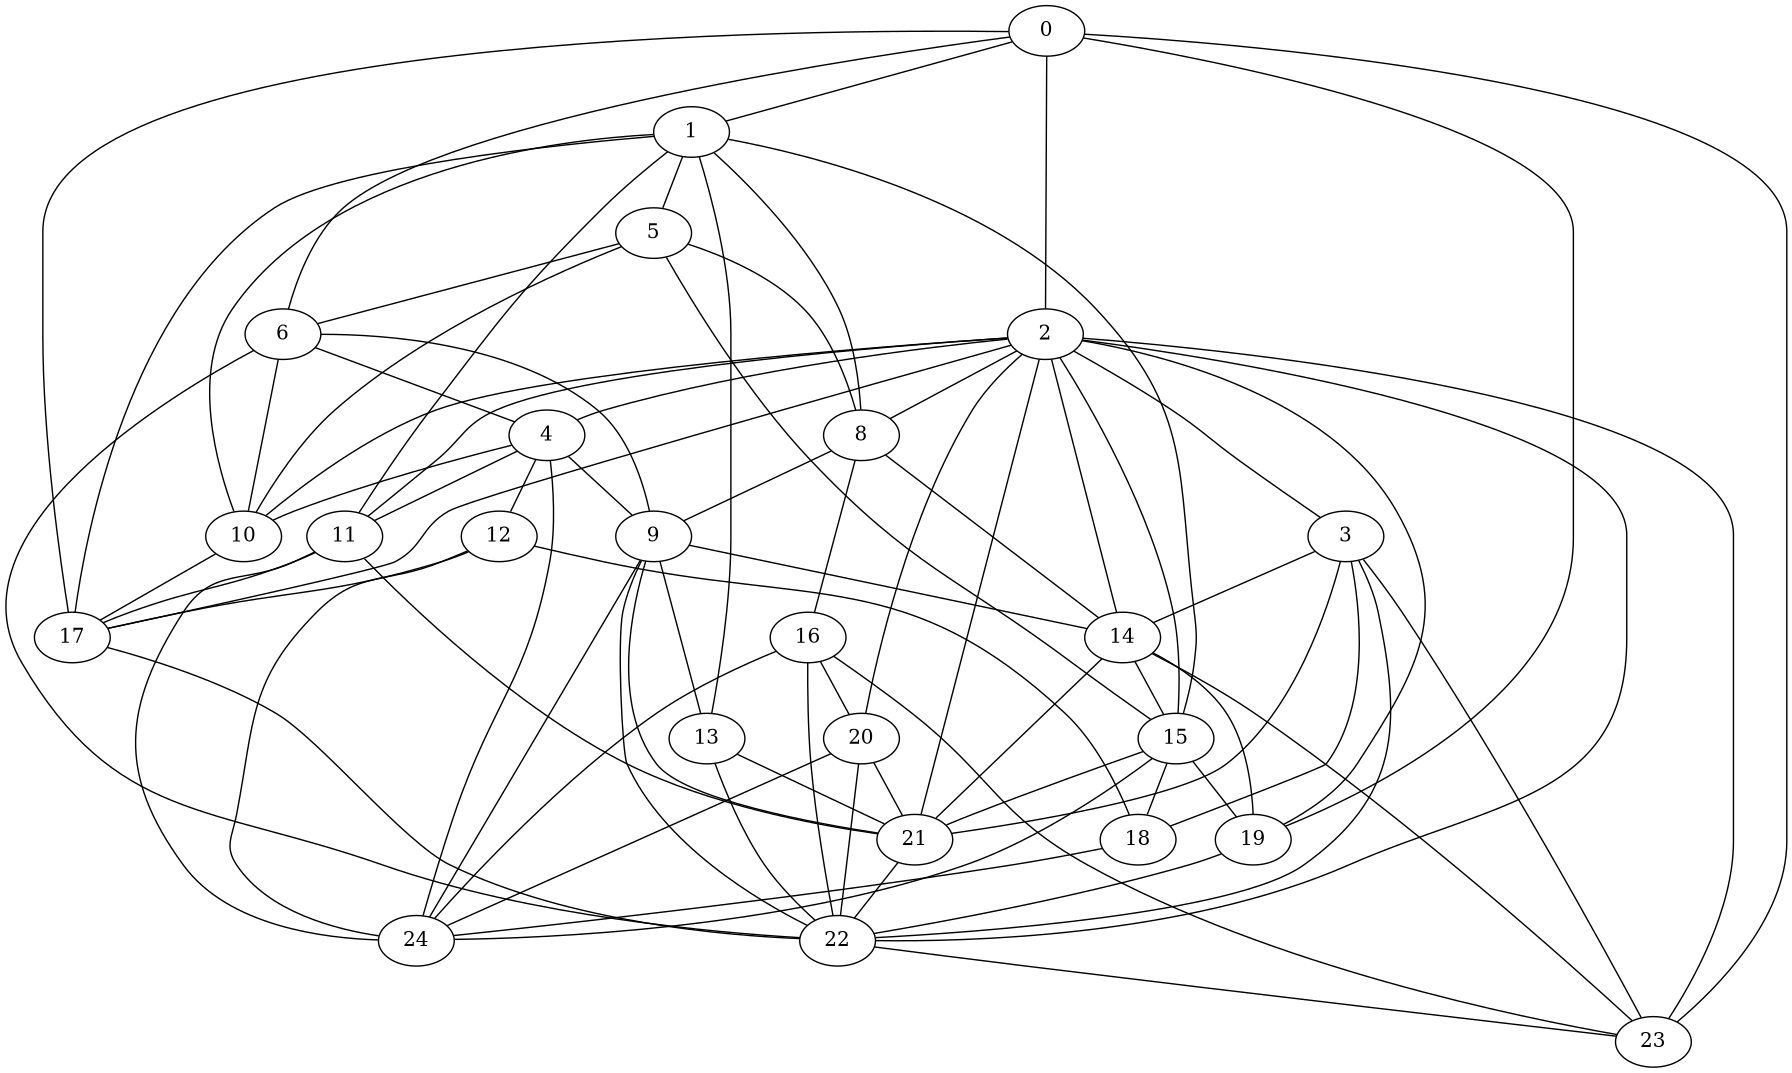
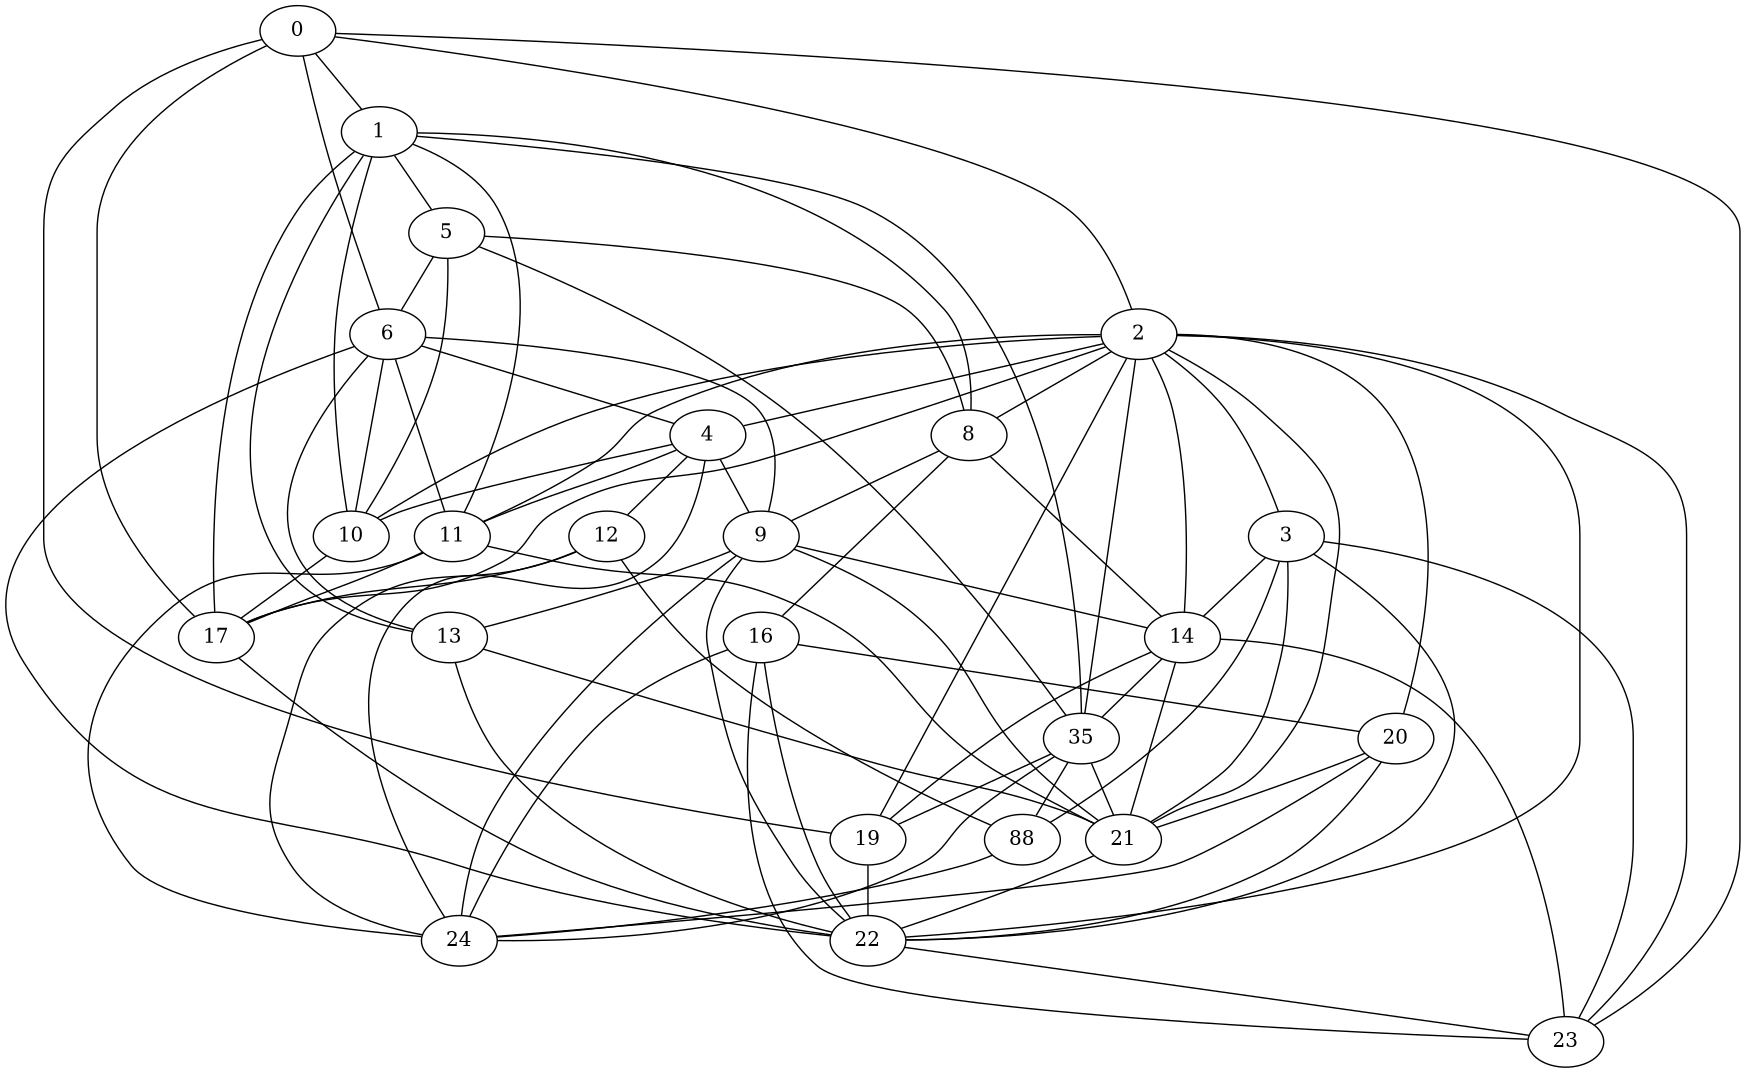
  strict graph {
    edge [is_available=True prob=1.0]
    0
    1
    2
    6
    17
    19
    23
    5
    8
    10
    11
    13
-   15
+   15 [label=35]
    3
    4
    14
    20
    21
    22
    9
    16
    24
-   18
+   18 [label=88]
    12
    0 -- 1
    0 -- 2 [prob=0.978253818167]
    0 -- 6 [prob=0.864245230321]
    0 -- 17 [prob=0.773092399971]
    0 -- 19 [prob=0.52588650933]
    0 -- 23 [prob=0.478724771277]
    1 -- 17 [prob=0.777720769837]
    1 -- 5 [prob=0.750208208152]
    1 -- 8
    1 -- 10 [prob=0.981092801519]
    1 -- 11
    1 -- 13 [prob=0.0498871870445]
    1 -- 15 [prob=0.219198858202]
    2 -- 17 [prob=0.947422173968]
    2 -- 19 [prob=0.649542138471]
    2 -- 23 [prob=0.684533898524]
    2 -- 8 [prob=0.705775314767]
    2 -- 10 [prob=0.250618555882]
    2 -- 11
    2 -- 15 [prob=0.508205434222]
    2 -- 3 [prob=0.689697904973]
    2 -- 4 [prob=0.39681619218]
    2 -- 14 [prob=0.437926012539]
    2 -- 20 [prob=0.74232979266]
    2 -- 21 [prob=0.827016876525]
    2 -- 22
    6 -- 10 [prob=0.173168591692]
+   6 -- 11 [prob=0.387362701806]
+   6 -- 13 [prob=0.151919517518]
    6 -- 4 [prob=0.160498134773]
    6 -- 22 [prob=0.342719259838]
    6 -- 9 [prob=0.771790587053]
    17 -- 22 [prob=0.945451929456]
    19 -- 22 [prob=0.958097031443]
    5 -- 6 [prob=0.997404504114]
    5 -- 8 [prob=0.289766575028]
    5 -- 10 [prob=0.828758106442]
    5 -- 15 [prob=0.0542025066596]
    8 -- 14
    8 -- 9 [prob=0.279582992086]
    8 -- 16
    10 -- 17
    11 -- 17 [prob=0.100245992496]
    11 -- 21 [prob=0.529691689638]
    11 -- 24 [prob=0.683042483797]
    13 -- 21 [prob=0.260533978081]
    13 -- 22 [prob=0.879772689216]
    15 -- 19 [prob=0.926808114243]
    15 -- 21
    15 -- 24 [prob=0.851337706755]
    15 -- 18
    3 -- 23 [prob=0.404833444537]
    3 -- 14 [prob=0.825962107584]
    3 -- 21 [prob=0.816670879478]
    3 -- 22
    3 -- 18 [prob=0.772169683147]
    4 -- 10 [prob=0.461136436968]
    4 -- 11
    4 -- 9 [prob=0.0823313607719]
    4 -- 24 [prob=0.545297659583]
    4 -- 12 [prob=0.0663806212457]
    14 -- 19 [prob=0.520695451618]
    14 -- 23 [prob=0.406286504215]
    14 -- 15 [prob=0.688284572614]
    14 -- 21
    20 -- 21 [prob=0.0978568215425]
    20 -- 22 [prob=0.726947292227]
    20 -- 24 [prob=0.616706531569]
    21 -- 22
    22 -- 23 [prob=0.349428610866]
    9 -- 13 [prob=0.834037019637]
    9 -- 14 [prob=0.892691826175]
    9 -- 21 [prob=0.832522192328]
    9 -- 22 [prob=0.240192726505]
    9 -- 24 [prob=0.323653677384]
    16 -- 23 [prob=0.422780573319]
    16 -- 20 [prob=0.638125908606]
    16 -- 22 [prob=0.328356708954]
    16 -- 24 [prob=0.572715880829]
    18 -- 24
    12 -- 17
    12 -- 24
    12 -- 18
  }
